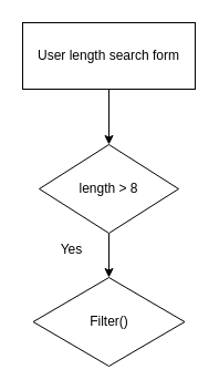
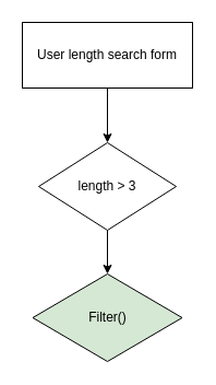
  <mxCell id="0" />
  <mxCell id="1" parent="0" />
  <mxCell id="2" value="" style="edgeStyle=orthogonalEdgeStyle;rounded=0;orthogonalLoop=1;jettySize=auto;html=1;" parent="1" source="3" target="5" edge="1"><mxGeometry relative="1" as="geometry" /></mxCell>
  <mxCell id="3" value="User length search form" style="rounded=0;whiteSpace=wrap;html=1;" parent="1" vertex="1"><mxGeometry x="20" y="20" width="156" height="60" as="geometry" /></mxCell>
  <mxCell id="4" style="edgeStyle=orthogonalEdgeStyle;rounded=0;orthogonalLoop=1;jettySize=auto;html=1;exitX=0.5;exitY=1;exitDx=0;exitDy=0;entryX=0.5;entryY=0;entryDx=0;entryDy=0;" parent="1" source="5" target="7" edge="1"><mxGeometry relative="1" as="geometry"><mxPoint x="98" y="240" as="targetPoint" /></mxGeometry></mxCell>
- <mxCell id="5" value="length &amp;gt; 8" style="rhombus;whiteSpace=wrap;html=1;rounded=0;" parent="1" vertex="1"><mxGeometry x="35" y="130" width="126" height="80" as="geometry" /></mxCell>
- <mxCell id="6" value="Yes" style="text;html=1;align=center;verticalAlign=middle;resizable=0;points=[];autosize=1;strokeColor=none;fillColor=none;" parent="1" vertex="1"><mxGeometry x="44" y="210" width="40" height="30" as="geometry" /></mxCell>
- <mxCell id="7" value="Filter()" style="rhombus;whiteSpace=wrap;html=1;rounded=0;" parent="1" vertex="1"><mxGeometry x="29.5" y="250" width="137" height="80" as="geometry" /></mxCell>
+ <mxCell id="5" value="length &amp;gt; 3" style="rhombus;whiteSpace=wrap;html=1;rounded=0;" parent="1" vertex="1"><mxGeometry x="35" y="130" width="126" height="80" as="geometry" /></mxCell>
+ <mxCell id="7" value="Filter()" style="rhombus;whiteSpace=wrap;html=1;rounded=0;fillColor=#d5e8d4;" parent="1" vertex="1"><mxGeometry x="29.5" y="250" width="137" height="80" as="geometry" /></mxCell>
